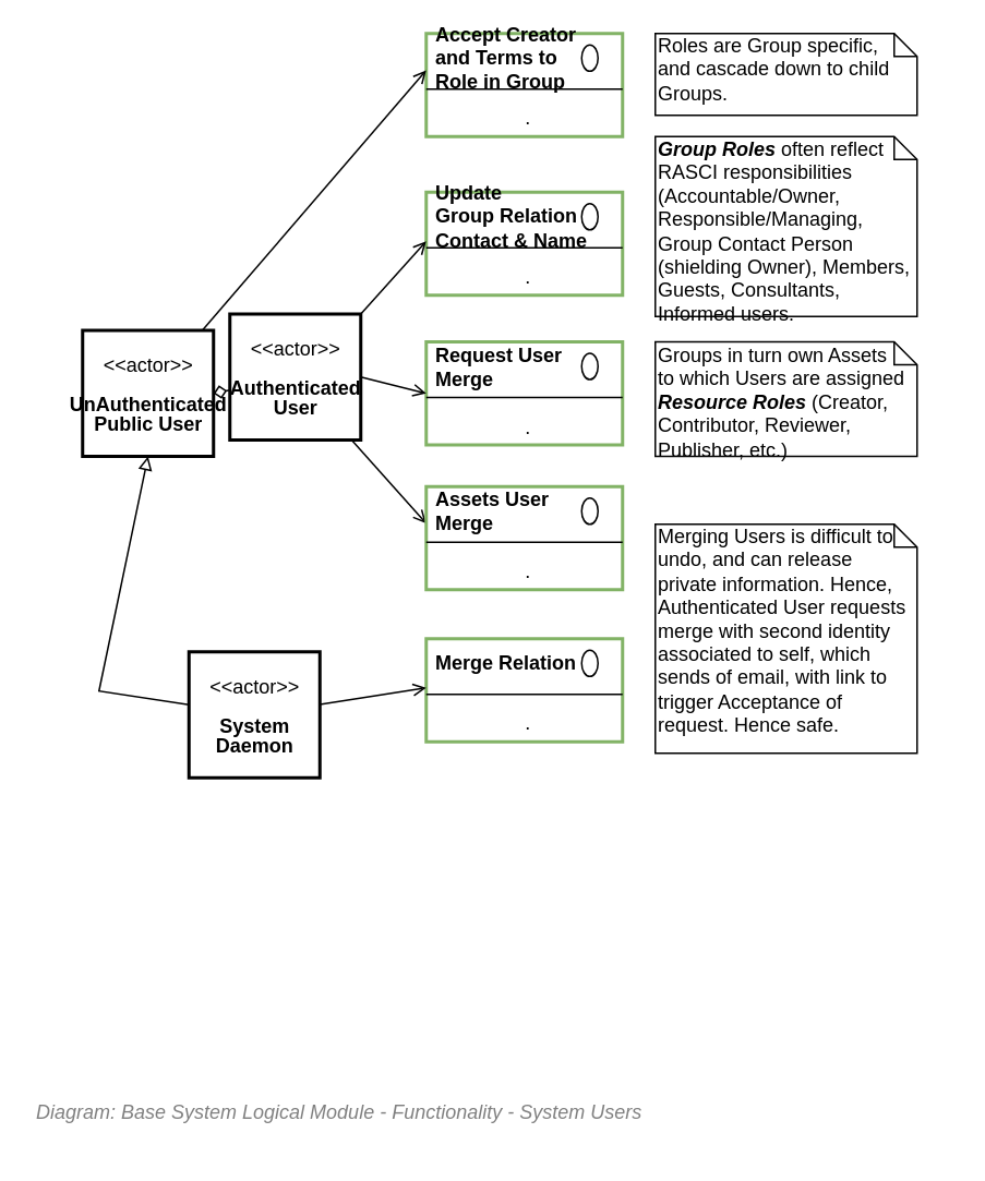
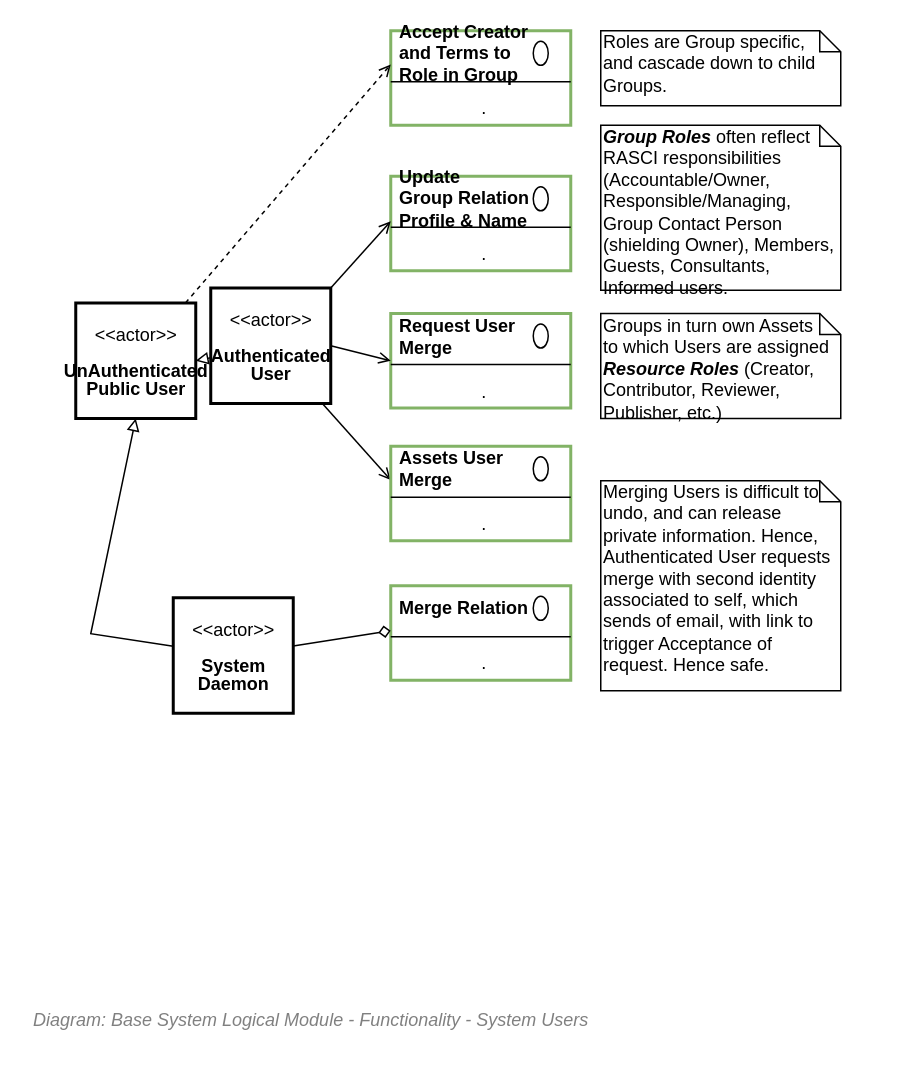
  <mxCell id="0" />
  <mxCell id="1" parent="0" />
  <mxCell id="2" value="Merging Users is difficult to undo, and&amp;nbsp;can release private information. Hence, Authenticated User requests merge with second identity associated to self, which sends of email, with link to trigger Acceptance of request. Hence safe." style="shape=note;whiteSpace=wrap;html=1;size=14;verticalAlign=top;align=left;spacingTop=-6;" vertex="1" parent="1"><mxGeometry x="400" y="320" width="160" height="140" as="geometry" /></mxCell>
  <mxCell id="3" value="&lt;font style=&quot;font-size: 12px ; font-weight: normal&quot;&gt;&lt;i&gt;&lt;span style=&quot;font-size: 12px&quot;&gt;Diagram: Base System Logical Module -&amp;nbsp;&lt;/span&gt;&lt;span style=&quot;font-size: 12px&quot;&gt;Functionality -&amp;nbsp;&lt;/span&gt;System Users&lt;/i&gt;&lt;/font&gt;" style="text;strokeColor=none;fillColor=none;html=1;fontSize=12;fontStyle=1;verticalAlign=middle;align=left;shadow=0;glass=0;comic=0;opacity=30;fontColor=#808080;" vertex="1" parent="1"><mxGeometry x="20" y="660" width="560" height="40" as="geometry" /></mxCell>
  <mxCell id="4" value="" style="fontStyle=1;align=center;verticalAlign=top;childLayout=stackLayout;horizontal=1;horizontalStack=0;resizeParent=1;resizeParentMax=0;resizeLast=0;marginBottom=0;strokeColor=#82b366;strokeWidth=2;fillColor=none;" vertex="1" parent="1"><mxGeometry x="260" y="20" width="120" height="63" as="geometry" /></mxCell>
  <mxCell id="5" value="Accept Creator &lt;br&gt;and Terms&amp;nbsp;to &lt;br&gt;Role in Group" style="html=1;align=left;spacingLeft=4;verticalAlign=middle;strokeColor=none;fillColor=none;fontStyle=1" vertex="1" parent="4"><mxGeometry width="120" height="30" as="geometry" /></mxCell>
  <mxCell id="6" value="" style="shape=ellipse;" vertex="1" parent="5"><mxGeometry x="1" width="10" height="16" relative="1" as="geometry"><mxPoint x="-25" y="7" as="offset" /></mxGeometry></mxCell>
  <mxCell id="7" value="" style="line;strokeWidth=1;fillColor=none;align=left;verticalAlign=middle;spacingTop=-1;spacingLeft=3;spacingRight=3;rotatable=0;labelPosition=right;points=[];portConstraint=eastwest;" vertex="1" parent="4"><mxGeometry y="30" width="120" height="8" as="geometry" /></mxCell>
  <mxCell id="8" value="." style="html=1;align=center;spacingLeft=4;verticalAlign=top;strokeColor=none;fillColor=none;" vertex="1" parent="4"><mxGeometry y="38" width="120" height="25" as="geometry" /></mxCell>
  <mxCell id="9" value="" style="fontStyle=1;align=center;verticalAlign=top;childLayout=stackLayout;horizontal=1;horizontalStack=0;resizeParent=1;resizeParentMax=0;resizeLast=0;marginBottom=0;strokeColor=#82b366;strokeWidth=2;fillColor=none;" vertex="1" parent="1"><mxGeometry x="260" y="117" width="120" height="63" as="geometry" /></mxCell>
- <mxCell id="10" value="Update&lt;br&gt;Group Relation&lt;br&gt;Contact &amp;amp; Name" style="html=1;align=left;spacingLeft=4;verticalAlign=middle;strokeColor=none;fillColor=none;fontStyle=1" vertex="1" parent="9"><mxGeometry width="120" height="30" as="geometry" /></mxCell>
+ <mxCell id="10" value="Update&lt;br&gt;Group Relation&lt;br&gt;Profile &amp;amp; Name" style="html=1;align=left;spacingLeft=4;verticalAlign=middle;strokeColor=none;fillColor=none;fontStyle=1" vertex="1" parent="9"><mxGeometry width="120" height="30" as="geometry" /></mxCell>
  <mxCell id="11" value="" style="shape=ellipse;" vertex="1" parent="10"><mxGeometry x="1" width="10" height="16" relative="1" as="geometry"><mxPoint x="-25" y="7" as="offset" /></mxGeometry></mxCell>
  <mxCell id="12" value="" style="line;strokeWidth=1;fillColor=none;align=left;verticalAlign=middle;spacingTop=-1;spacingLeft=3;spacingRight=3;rotatable=0;labelPosition=right;points=[];portConstraint=eastwest;" vertex="1" parent="9"><mxGeometry y="30" width="120" height="8" as="geometry" /></mxCell>
  <mxCell id="13" value="." style="html=1;align=center;spacingLeft=4;verticalAlign=top;strokeColor=none;fillColor=none;" vertex="1" parent="9"><mxGeometry y="38" width="120" height="25" as="geometry" /></mxCell>
  <mxCell id="14" value="" style="fontStyle=1;align=center;verticalAlign=top;childLayout=stackLayout;horizontal=1;horizontalStack=0;resizeParent=1;resizeParentMax=0;resizeLast=0;marginBottom=0;strokeColor=#82b366;strokeWidth=2;fillColor=none;" vertex="1" parent="1"><mxGeometry x="260" y="208.5" width="120" height="63" as="geometry" /></mxCell>
  <mxCell id="15" value="Request User&lt;br&gt;Merge" style="html=1;align=left;spacingLeft=4;verticalAlign=middle;strokeColor=none;fillColor=none;fontStyle=1" vertex="1" parent="14"><mxGeometry width="120" height="30" as="geometry" /></mxCell>
  <mxCell id="16" value="" style="shape=ellipse;" vertex="1" parent="15"><mxGeometry x="1" width="10" height="16" relative="1" as="geometry"><mxPoint x="-25" y="7" as="offset" /></mxGeometry></mxCell>
  <mxCell id="17" value="" style="line;strokeWidth=1;fillColor=none;align=left;verticalAlign=middle;spacingTop=-1;spacingLeft=3;spacingRight=3;rotatable=0;labelPosition=right;points=[];portConstraint=eastwest;" vertex="1" parent="14"><mxGeometry y="30" width="120" height="8" as="geometry" /></mxCell>
  <mxCell id="18" value="." style="html=1;align=center;spacingLeft=4;verticalAlign=top;strokeColor=none;fillColor=none;" vertex="1" parent="14"><mxGeometry y="38" width="120" height="25" as="geometry" /></mxCell>
- <mxCell id="19" style="edgeStyle=none;rounded=0;orthogonalLoop=1;jettySize=auto;html=1;entryX=1;entryY=0.5;entryDx=0;entryDy=0;endArrow=diamond;endFill=0;" edge="1" parent="1" source="23" target="25"><mxGeometry relative="1" as="geometry" /></mxCell>
+ <mxCell id="19" style="edgeStyle=none;rounded=0;orthogonalLoop=1;jettySize=auto;html=1;entryX=1;entryY=0.5;entryDx=0;entryDy=0;endArrow=block;endFill=0;" edge="1" parent="1" source="23" target="25"><mxGeometry relative="1" as="geometry" /></mxCell>
  <mxCell id="20" style="edgeStyle=none;rounded=0;orthogonalLoop=1;jettySize=auto;html=1;entryX=0;entryY=1;entryDx=0;entryDy=0;endArrow=open;endFill=0;exitX=1;exitY=0;exitDx=0;exitDy=0;" edge="1" parent="1" source="23" target="10"><mxGeometry relative="1" as="geometry" /></mxCell>
  <mxCell id="21" style="edgeStyle=none;rounded=0;orthogonalLoop=1;jettySize=auto;html=1;endArrow=open;endFill=0;exitX=1;exitY=0.5;exitDx=0;exitDy=0;" edge="1" parent="1" source="23"><mxGeometry relative="1" as="geometry"><mxPoint x="260" y="240" as="targetPoint" /></mxGeometry></mxCell>
  <mxCell id="22" style="edgeStyle=none;rounded=0;orthogonalLoop=1;jettySize=auto;html=1;entryX=0;entryY=0.75;entryDx=0;entryDy=0;endArrow=open;endFill=0;" edge="1" parent="1" source="23" target="27"><mxGeometry relative="1" as="geometry" /></mxCell>
  <mxCell id="23" value="&lt;p style=&quot;line-height: 100%&quot;&gt;&amp;lt;&amp;lt;actor&amp;gt;&amp;gt;&lt;br&gt;&lt;br&gt;&lt;b&gt;Authenticated&lt;br&gt;User&lt;/b&gt;&lt;/p&gt;" style="text;html=1;align=center;verticalAlign=middle;dashed=0;strokeColor=#000000;strokeWidth=2;" vertex="1" parent="1"><mxGeometry x="140" y="191.5" width="80" height="77" as="geometry" /></mxCell>
- <mxCell id="24" style="edgeStyle=none;rounded=0;orthogonalLoop=1;jettySize=auto;html=1;entryX=0;entryY=0.75;entryDx=0;entryDy=0;endArrow=open;endFill=0;" edge="1" parent="1" source="25" target="5"><mxGeometry relative="1" as="geometry" /></mxCell>
+ <mxCell id="24" style="edgeStyle=none;rounded=0;orthogonalLoop=1;jettySize=auto;html=1;entryX=0;entryY=0.75;entryDx=0;entryDy=0;endArrow=open;endFill=0;dashed=1;" edge="1" parent="1" source="25" target="5"><mxGeometry relative="1" as="geometry" /></mxCell>
  <mxCell id="25" value="&lt;p style=&quot;line-height: 100%&quot;&gt;&amp;lt;&amp;lt;actor&amp;gt;&amp;gt;&lt;br&gt;&lt;br&gt;&lt;b&gt;UnAuthenticated&lt;br&gt;Public User&lt;/b&gt;&lt;/p&gt;" style="text;html=1;align=center;verticalAlign=middle;dashed=0;strokeColor=#000000;strokeWidth=2;" vertex="1" parent="1"><mxGeometry x="50" y="201.5" width="80" height="77" as="geometry" /></mxCell>
  <mxCell id="26" value="" style="fontStyle=1;align=center;verticalAlign=top;childLayout=stackLayout;horizontal=1;horizontalStack=0;resizeParent=1;resizeParentMax=0;resizeLast=0;marginBottom=0;strokeColor=#82b366;strokeWidth=2;fillColor=none;" vertex="1" parent="1"><mxGeometry x="260" y="297" width="120" height="63" as="geometry" /></mxCell>
  <mxCell id="27" value="Assets User&lt;br&gt;Merge" style="html=1;align=left;spacingLeft=4;verticalAlign=middle;strokeColor=none;fillColor=none;fontStyle=1" vertex="1" parent="26"><mxGeometry width="120" height="30" as="geometry" /></mxCell>
  <mxCell id="28" value="" style="shape=ellipse;" vertex="1" parent="27"><mxGeometry x="1" width="10" height="16" relative="1" as="geometry"><mxPoint x="-25" y="7" as="offset" /></mxGeometry></mxCell>
  <mxCell id="29" value="" style="line;strokeWidth=1;fillColor=none;align=left;verticalAlign=middle;spacingTop=-1;spacingLeft=3;spacingRight=3;rotatable=0;labelPosition=right;points=[];portConstraint=eastwest;" vertex="1" parent="26"><mxGeometry y="30" width="120" height="8" as="geometry" /></mxCell>
  <mxCell id="30" value="." style="html=1;align=center;spacingLeft=4;verticalAlign=top;strokeColor=none;fillColor=none;" vertex="1" parent="26"><mxGeometry y="38" width="120" height="25" as="geometry" /></mxCell>
  <mxCell id="31" value="" style="fontStyle=1;align=center;verticalAlign=top;childLayout=stackLayout;horizontal=1;horizontalStack=0;resizeParent=1;resizeParentMax=0;resizeLast=0;marginBottom=0;strokeColor=#82b366;strokeWidth=2;fillColor=none;" vertex="1" parent="1"><mxGeometry x="260" y="390" width="120" height="63" as="geometry" /></mxCell>
  <mxCell id="32" value="Merge Relation" style="html=1;align=left;spacingLeft=4;verticalAlign=middle;strokeColor=none;fillColor=none;fontStyle=1" vertex="1" parent="31"><mxGeometry width="120" height="30" as="geometry" /></mxCell>
  <mxCell id="33" value="" style="shape=ellipse;" vertex="1" parent="32"><mxGeometry x="1" width="10" height="16" relative="1" as="geometry"><mxPoint x="-25" y="7" as="offset" /></mxGeometry></mxCell>
  <mxCell id="34" value="" style="line;strokeWidth=1;fillColor=none;align=left;verticalAlign=middle;spacingTop=-1;spacingLeft=3;spacingRight=3;rotatable=0;labelPosition=right;points=[];portConstraint=eastwest;" vertex="1" parent="31"><mxGeometry y="30" width="120" height="8" as="geometry" /></mxCell>
  <mxCell id="35" value="." style="html=1;align=center;spacingLeft=4;verticalAlign=top;strokeColor=none;fillColor=none;" vertex="1" parent="31"><mxGeometry y="38" width="120" height="25" as="geometry" /></mxCell>
- <mxCell id="36" style="edgeStyle=none;rounded=0;orthogonalLoop=1;jettySize=auto;html=1;entryX=0;entryY=1;entryDx=0;entryDy=0;endArrow=open;endFill=0;" edge="1" parent="1" source="38" target="32"><mxGeometry relative="1" as="geometry" /></mxCell>
+ <mxCell id="36" style="edgeStyle=none;rounded=0;orthogonalLoop=1;jettySize=auto;html=1;entryX=0;entryY=1;entryDx=0;entryDy=0;endArrow=diamond;endFill=0;" edge="1" parent="1" source="38" target="32"><mxGeometry relative="1" as="geometry" /></mxCell>
  <mxCell id="37" style="edgeStyle=none;rounded=0;orthogonalLoop=1;jettySize=auto;html=1;entryX=0.5;entryY=1;entryDx=0;entryDy=0;endArrow=block;endFill=0;" edge="1" parent="1" source="38" target="25"><mxGeometry relative="1" as="geometry"><Array as="points"><mxPoint x="60" y="422" /></Array></mxGeometry></mxCell>
  <mxCell id="38" value="&lt;p style=&quot;line-height: 100%&quot;&gt;&amp;lt;&amp;lt;actor&amp;gt;&amp;gt;&lt;br&gt;&lt;br&gt;&lt;b&gt;System&lt;br&gt;Daemon&lt;/b&gt;&lt;/p&gt;" style="text;html=1;align=center;verticalAlign=middle;dashed=0;strokeColor=#000000;strokeWidth=2;" vertex="1" parent="1"><mxGeometry x="115" y="398" width="80" height="77" as="geometry" /></mxCell>
  <mxCell id="39" value="Roles are Group specific, and cascade down to child Groups.&amp;nbsp;&lt;br&gt;" style="shape=note;whiteSpace=wrap;html=1;size=14;verticalAlign=top;align=left;spacingTop=-6;" vertex="1" parent="1"><mxGeometry x="400" y="20" width="160" height="50" as="geometry" /></mxCell>
  <mxCell id="40" value="Groups in turn own Assets&lt;br&gt;to which Users are assigned&amp;nbsp;&lt;br&gt;&lt;i&gt;&lt;b&gt;Resource Roles&lt;/b&gt;&lt;/i&gt; (Creator, Contributor, Reviewer, Publisher, etc.)" style="shape=note;whiteSpace=wrap;html=1;size=14;verticalAlign=top;align=left;spacingTop=-6;" vertex="1" parent="1"><mxGeometry x="400" y="208.5" width="160" height="70" as="geometry" /></mxCell>
  <mxCell id="41" value="&lt;b&gt;&lt;i&gt;Group Roles&lt;/i&gt;&lt;/b&gt; often reflect RASCI responsibilities (Accountable/Owner, Responsible/Managing, Group Contact Person (shielding Owner), Members, Guests, Consultants, Informed users." style="shape=note;whiteSpace=wrap;html=1;size=14;verticalAlign=top;align=left;spacingTop=-6;" vertex="1" parent="1"><mxGeometry x="400" y="83" width="160" height="110" as="geometry" /></mxCell>
